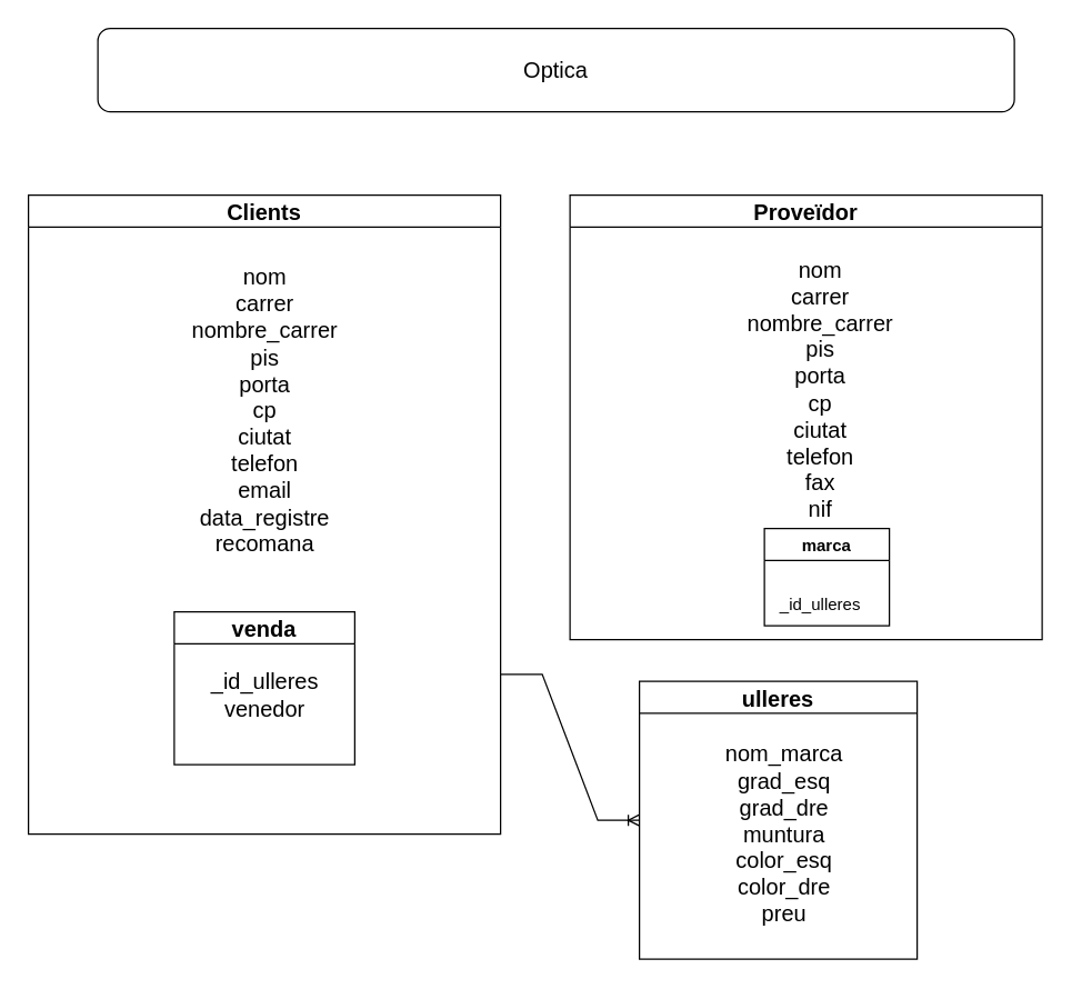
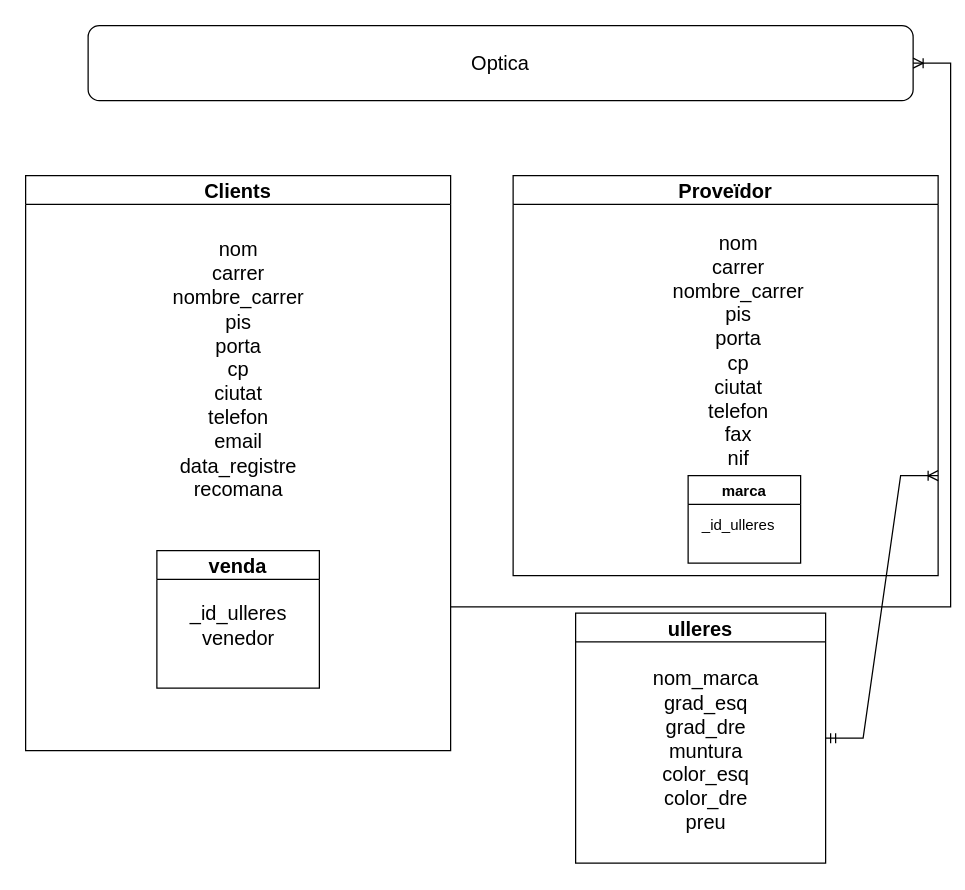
  <mxCell id="0" />
  <mxCell id="1" parent="0" />
  <mxCell id="2" value="Optica" style="whiteSpace=wrap;html=1;fontSize=16;rounded=1;" parent="1" vertex="1"><mxGeometry x="70" y="20" width="660" height="60" as="geometry" /></mxCell>
  <mxCell id="3" value="Proveïdor" style="swimlane;fontSize=16;" parent="1" vertex="1"><mxGeometry x="410" y="140" width="340" height="320" as="geometry" /></mxCell>
  <mxCell id="4" value="&lt;span&gt;nom&lt;/span&gt;&lt;br&gt;&lt;span&gt;carrer&lt;/span&gt;&lt;br&gt;&lt;span&gt;nombre_carrer&lt;/span&gt;&lt;br&gt;&lt;span&gt;pis&lt;/span&gt;&lt;br&gt;&lt;span&gt;porta&lt;/span&gt;&lt;br&gt;&lt;span&gt;cp&lt;/span&gt;&lt;br&gt;&lt;span&gt;ciutat&lt;/span&gt;&lt;br&gt;&lt;span&gt;telefon&lt;/span&gt;&lt;br&gt;&lt;span&gt;fax&lt;/span&gt;&lt;br&gt;&lt;span&gt;nif&lt;/span&gt;" style="text;html=1;align=center;verticalAlign=middle;resizable=0;points=[];autosize=1;strokeColor=none;fillColor=none;fontSize=16;" parent="3" vertex="1"><mxGeometry x="120" y="40" width="120" height="200" as="geometry" /></mxCell>
  <mxCell id="5" value="marca" style="swimlane;" vertex="1" parent="3"><mxGeometry x="140" y="240" width="90" height="70" as="geometry" /></mxCell>
- <mxCell id="6" value="_id_ulleres" style="text;html=1;align=center;verticalAlign=middle;resizable=0;points=[];autosize=1;strokeColor=none;fillColor=none;" vertex="1" parent="5"><mxGeometry x="5" y="45" width="70" height="20" as="geometry" /></mxCell>
+ <mxCell id="6" value="_id_ulleres" style="text;html=1;align=center;verticalAlign=middle;resizable=0;points=[];autosize=1;strokeColor=none;fillColor=none;" vertex="1" parent="5"><mxGeometry x="5" y="30" width="70" height="20" as="geometry" /></mxCell>
  <mxCell id="7" value="Clients" style="swimlane;fontSize=16;" parent="1" vertex="1"><mxGeometry x="20" y="140" width="340" height="460" as="geometry" /></mxCell>
  <mxCell id="8" value="&lt;font style=&quot;font-size: 16px&quot;&gt;nom&lt;br&gt;carrer&lt;br&gt;nombre_carrer&lt;br&gt;pis&lt;br&gt;porta&lt;br&gt;cp&lt;br&gt;ciutat&lt;br&gt;telefon&lt;br&gt;email&lt;br&gt;data_registre&lt;br&gt;recomana&lt;/font&gt;" style="text;html=1;align=center;verticalAlign=middle;resizable=0;points=[];autosize=1;strokeColor=none;fillColor=none;fontSize=16;" parent="7" vertex="1"><mxGeometry x="110" y="50" width="120" height="210" as="geometry" /></mxCell>
  <mxCell id="9" value="venda" style="swimlane;fontSize=16;" parent="7" vertex="1"><mxGeometry x="105" y="300" width="130" height="110" as="geometry" /></mxCell>
  <mxCell id="10" value="_id_ulleres&lt;br&gt;venedor" style="text;html=1;align=center;verticalAlign=middle;resizable=0;points=[];autosize=1;strokeColor=none;fillColor=none;fontSize=16;" parent="9" vertex="1"><mxGeometry x="20" y="40" width="90" height="40" as="geometry" /></mxCell>
  <mxCell id="11" value="ulleres" style="swimlane;fontSize=16;" parent="1" vertex="1"><mxGeometry x="460" y="490" width="200" height="200" as="geometry" /></mxCell>
  <mxCell id="12" value="nom_marca&lt;br&gt;grad_esq&lt;br&gt;grad_dre&lt;br&gt;muntura&lt;br&gt;color_esq&lt;br&gt;color_dre&lt;br&gt;preu" style="text;html=1;align=center;verticalAlign=middle;resizable=0;points=[];autosize=1;strokeColor=none;fillColor=none;fontSize=16;" parent="11" vertex="1"><mxGeometry x="54" y="40" width="100" height="140" as="geometry" /></mxCell>
- <mxCell id="14" value="" style="edgeStyle=entityRelationEdgeStyle;fontSize=12;html=1;endArrow=ERoneToMany;rounded=0;exitX=1;exitY=0.75;exitDx=0;exitDy=0;entryX=0;entryY=0.5;entryDx=0;entryDy=0;" parent="1" source="7" target="11" edge="1"><mxGeometry width="100" height="100" relative="1" as="geometry"><mxPoint x="230" y="480" as="sourcePoint" /><mxPoint x="240" y="540" as="targetPoint" /></mxGeometry></mxCell>
+ <mxCell id="13" value="" style="edgeStyle=entityRelationEdgeStyle;fontSize=12;html=1;endArrow=ERoneToMany;startArrow=ERmandOne;rounded=0;exitX=1;exitY=0.5;exitDx=0;exitDy=0;entryX=1;entryY=0.75;entryDx=0;entryDy=0;" parent="1" source="11" target="3" edge="1"><mxGeometry width="100" height="100" relative="1" as="geometry"><mxPoint x="340" y="600" as="sourcePoint" /><mxPoint x="770" y="490" as="targetPoint" /></mxGeometry></mxCell>
+ <mxCell id="14" value="" style="edgeStyle=entityRelationEdgeStyle;fontSize=12;html=1;endArrow=ERoneToMany;rounded=0;exitX=1;exitY=0.75;exitDx=0;exitDy=0;" parent="1" source="7" target="2" edge="1"><mxGeometry width="100" height="100" relative="1" as="geometry"><mxPoint x="230" y="480" as="sourcePoint" /><mxPoint x="240" y="540" as="targetPoint" /></mxGeometry></mxCell>
